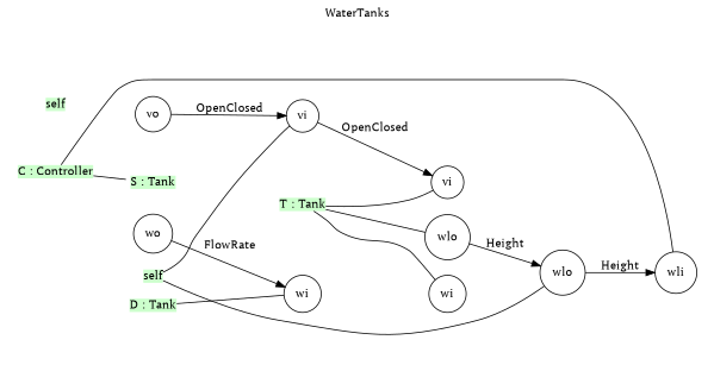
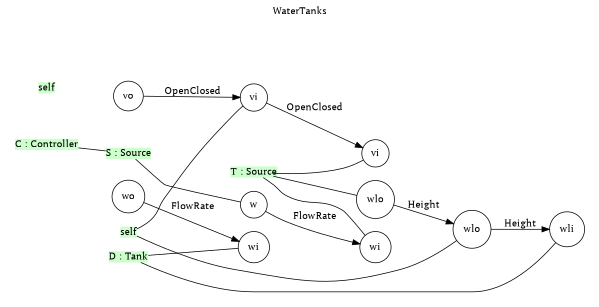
  digraph {
    compound=true
    fontname="PT Serif"
    label=WaterTanks
    labelloc=t
    rankdir=LR
    node [fontname="PT Serif" shape=circle]
    edge [dir=none fontname="PT Serif"]
    n1 [fillcolor="#CCFFCC" label=self shape=plain style=filled]
-   n2 [fillcolor="#CCFFCC" label="T : Tank" shape=plain style=filled]
+   n2 [fillcolor="#CCFFCC" label="T : Source" shape=plain style=filled]
    n3 [label=vi]
    n4 [label=wo]
    n5 [label=wi]
    n6 [label=wlo]
-   n7 [fillcolor="#CCFFCC" label="S : Tank" shape=plain style=filled]
+   n7 [fillcolor="#CCFFCC" label="S : Source" shape=plain style=filled]
+   n8 [label=w]
    n9 [fillcolor="#CCFFCC" label="D : Tank" shape=plain style=filled]
    n10 [label=wi]
    n11 [fillcolor="#CCFFCC" label=self shape=plain style=filled]
    n12 [label=wlo]
    n13 [label=vi]
    n14 [fillcolor="#CCFFCC" label="C : Controller" shape=plain style=filled]
    n15 [label=wli]
    n16 [label=vo]
    subgraph sub_1 {
      cluster=true
      label="WTSys:WaterTankSys"
      n11
      n12
      n13
      n14
      n15
      n16
      subgraph sub_2 {
        cluster=true
        label="WT:WaterTank"
        n1
        n2
        n3
        n4
        n5
        n6
        n7
+       n8
        n9
        n10
      }
    }
    n1 -> n12
    n1 -> n13
    n2 -> n3
    n2 -> n5
    n2 -> n6
    n4 -> n10 [label=FlowRate dir=""]
    n6 -> n12 [label=Height dir=""]
+   n7 -> n8
+   n8 -> n5 [label=FlowRate dir=""]
    n9 -> n10
    n12 -> n15 [label=Height dir=""]
    n13 -> n3 [label=OpenClosed dir=""]
    n14 -> n7
-   n14 -> n15
+   n9 -> n15
    n16 -> n13 [label=OpenClosed dir=""]
  }
